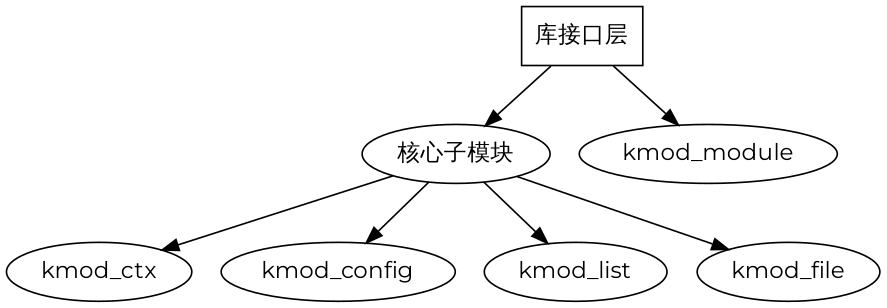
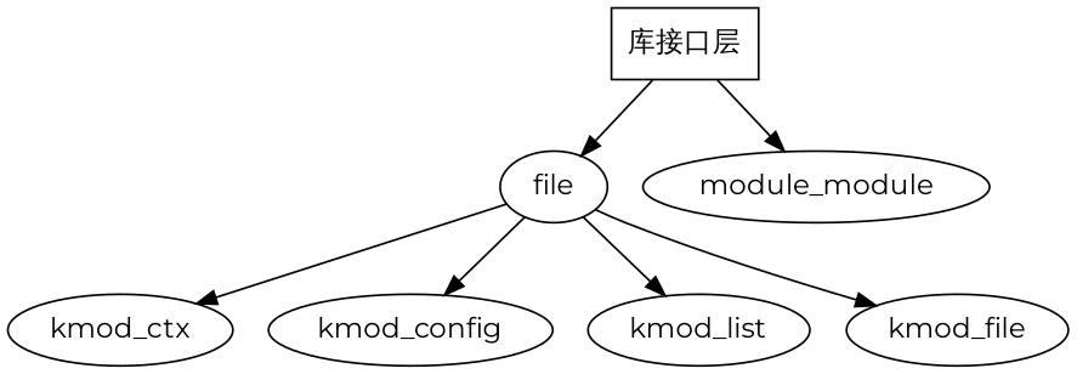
  digraph {
    fontname=Montserrat
    node [fontname=Montserrat]
    edge [fontname=Montserrat]
    "库接口层" [shape=box]
-   "核心子模块"
-   kmod_module
+   "核心子模块" [label=file]
+   kmod_module [label=module_module]
    kmod_ctx
    kmod_config
    kmod_list
    kmod_file
    "库接口层" -> "核心子模块"
    "库接口层" -> kmod_module
    "核心子模块" -> kmod_ctx
    "核心子模块" -> kmod_config
    "核心子模块" -> kmod_list
    "核心子模块" -> kmod_file
  }
